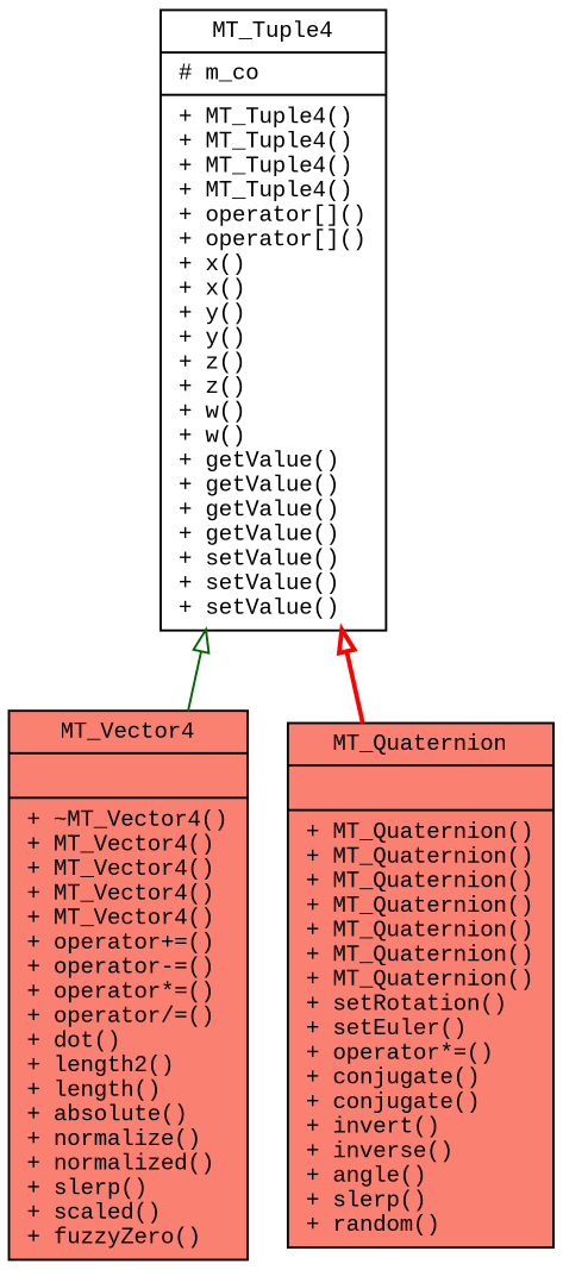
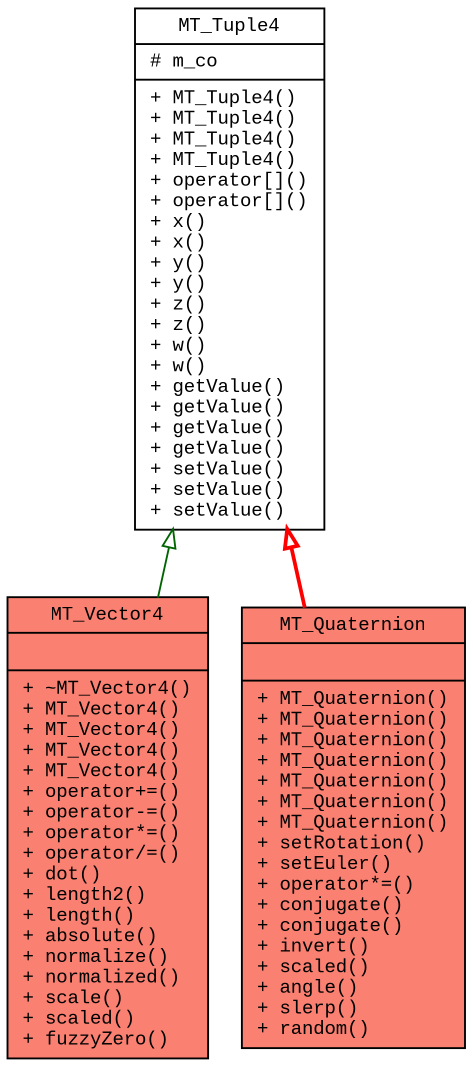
  digraph {
    fontname="Liberation Mono"
    node [color=black fillcolor=salmon fontname="Liberation Mono" fontsize=10 shape=record style=filled]
    edge [arrowtail=empty dir=back fontname="Liberation Mono" fontsize=10 labelfontname=Helvetica labelfontsize=10]
-   n1 [fontcolor=black height=0.2 label="{MT_Vector4\n||+ ~MT_Vector4()\l+ MT_Vector4()\l+ MT_Vector4()\l+ MT_Vector4()\l+ MT_Vector4()\l+ operator+=()\l+ operator-=()\l+ operator*=()\l+ operator/=()\l+ dot()\l+ length2()\l+ length()\l+ absolute()\l+ normalize()\l+ normalized()\l+ slerp()\l+ scaled()\l+ fuzzyZero()\l}" width=0.4]
-   n2 [height=0.2 label="{MT_Quaternion\n||+ MT_Quaternion()\l+ MT_Quaternion()\l+ MT_Quaternion()\l+ MT_Quaternion()\l+ MT_Quaternion()\l+ MT_Quaternion()\l+ MT_Quaternion()\l+ setRotation()\l+ setEuler()\l+ operator*=()\l+ conjugate()\l+ conjugate()\l+ invert()\l+ inverse()\l+ angle()\l+ slerp()\l+ random()\l}" width=0.4]
+   n1 [fontcolor=black height=0.2 label="{MT_Vector4\n||+ ~MT_Vector4()\l+ MT_Vector4()\l+ MT_Vector4()\l+ MT_Vector4()\l+ MT_Vector4()\l+ operator+=()\l+ operator-=()\l+ operator*=()\l+ operator/=()\l+ dot()\l+ length2()\l+ length()\l+ absolute()\l+ normalize()\l+ normalized()\l+ scale()\l+ scaled()\l+ fuzzyZero()\l}" width=0.4]
+   n2 [height=0.2 label="{MT_Quaternion\n||+ MT_Quaternion()\l+ MT_Quaternion()\l+ MT_Quaternion()\l+ MT_Quaternion()\l+ MT_Quaternion()\l+ MT_Quaternion()\l+ MT_Quaternion()\l+ setRotation()\l+ setEuler()\l+ operator*=()\l+ conjugate()\l+ conjugate()\l+ invert()\l+ scaled()\l+ angle()\l+ slerp()\l+ random()\l}" width=0.4]
    n3 [fillcolor=white height=0.2 label="{MT_Tuple4\n|# m_co\l|+ MT_Tuple4()\l+ MT_Tuple4()\l+ MT_Tuple4()\l+ MT_Tuple4()\l+ operator[]()\l+ operator[]()\l+ x()\l+ x()\l+ y()\l+ y()\l+ z()\l+ z()\l+ w()\l+ w()\l+ getValue()\l+ getValue()\l+ getValue()\l+ getValue()\l+ setValue()\l+ setValue()\l+ setValue()\l}" width=0.4]
    n3 -> n1 [color=darkgreen style=solid]
    n3 -> n2 [color=red style=bold]
  }
